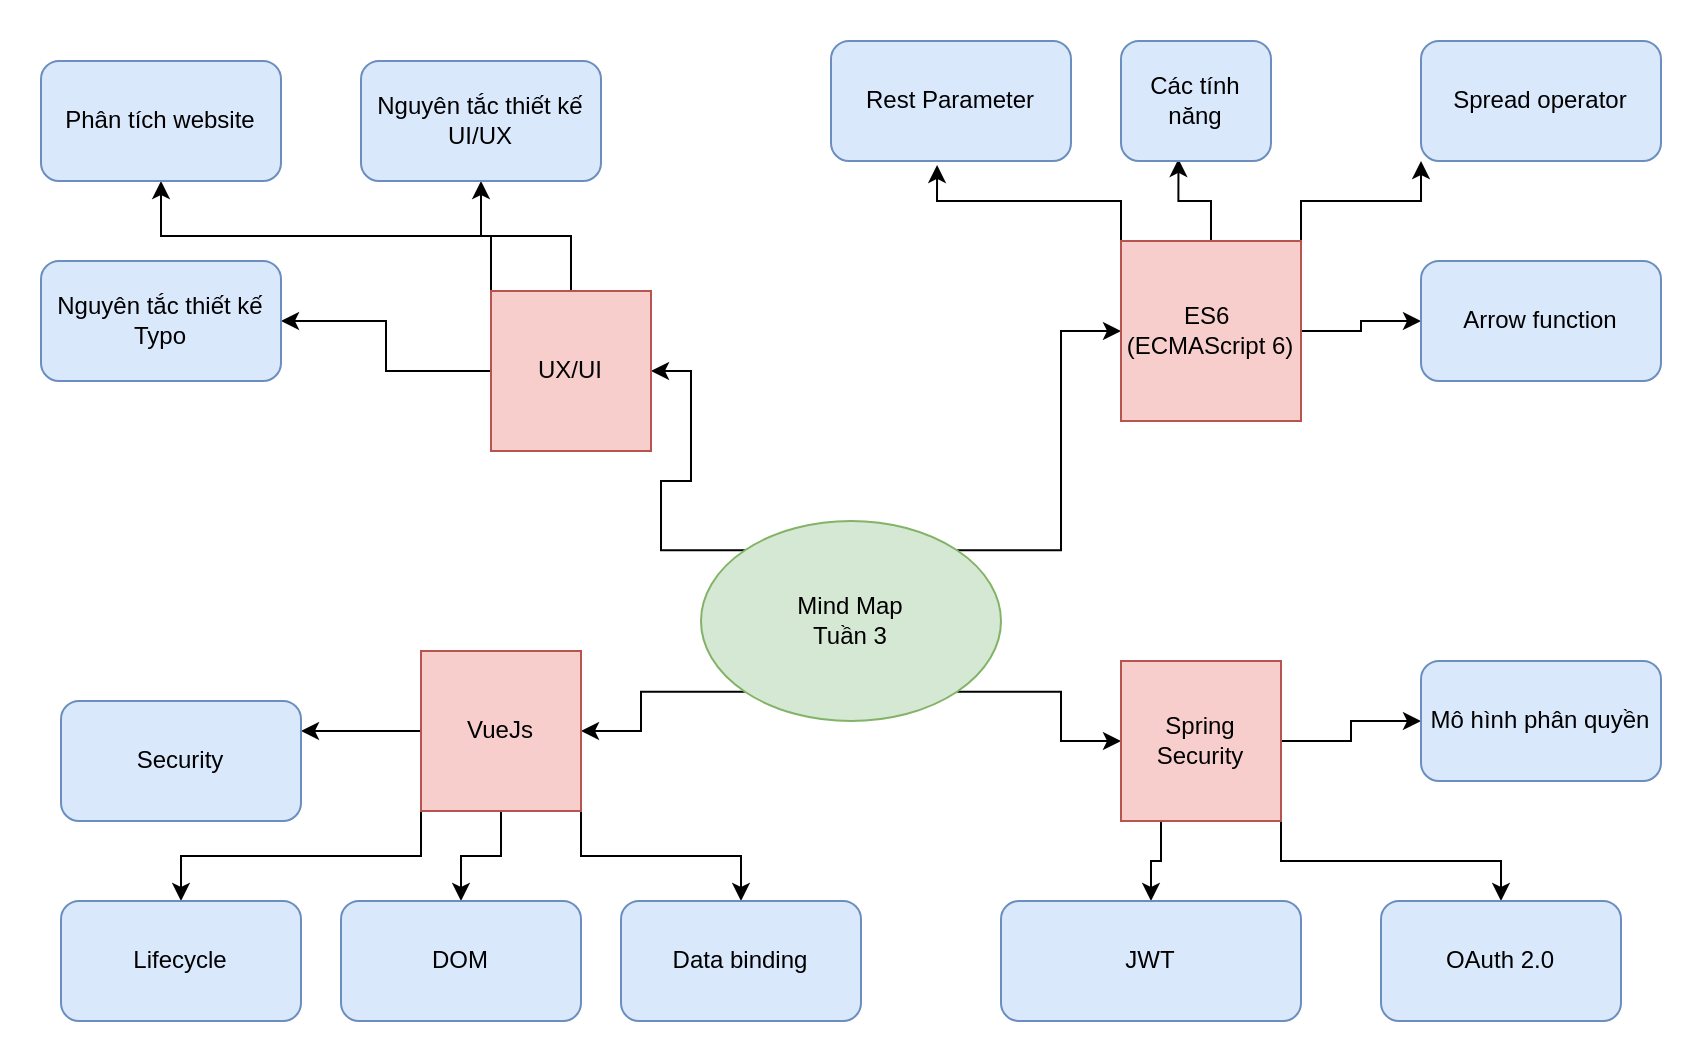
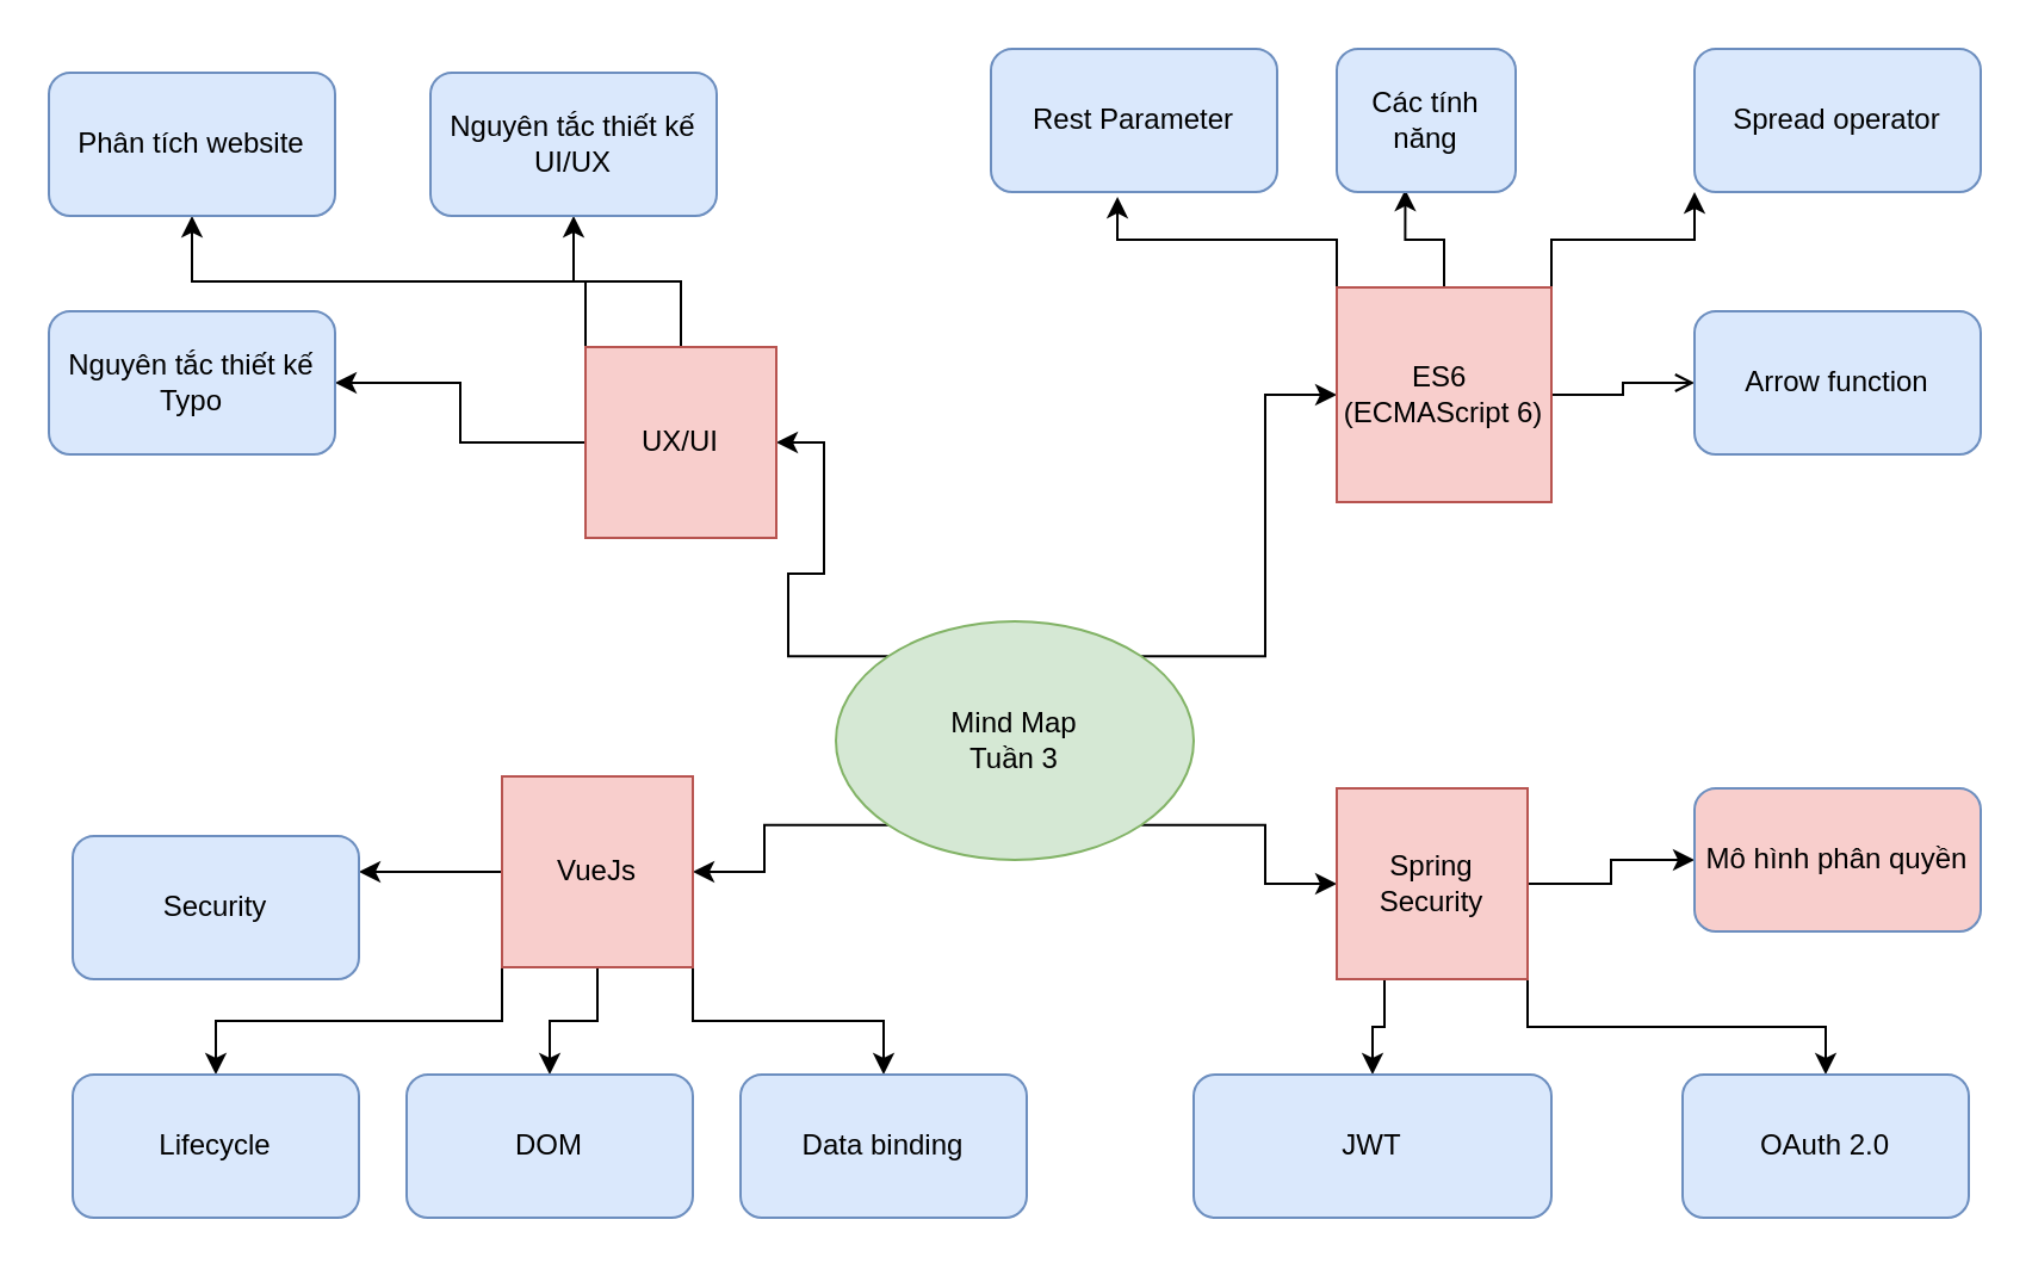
  <mxCell id="0" />
  <mxCell id="1" parent="0" />
  <mxCell id="2" style="edgeStyle=orthogonalEdgeStyle;rounded=0;orthogonalLoop=1;jettySize=auto;html=1;exitX=0;exitY=1;exitDx=0;exitDy=0;entryX=1;entryY=0.5;entryDx=0;entryDy=0;" parent="1" source="6" target="19" edge="1"><mxGeometry relative="1" as="geometry" /></mxCell>
  <mxCell id="3" style="edgeStyle=orthogonalEdgeStyle;rounded=0;orthogonalLoop=1;jettySize=auto;html=1;exitX=1;exitY=1;exitDx=0;exitDy=0;entryX=0;entryY=0.5;entryDx=0;entryDy=0;" parent="1" source="6" target="14" edge="1"><mxGeometry relative="1" as="geometry" /></mxCell>
  <mxCell id="4" style="edgeStyle=orthogonalEdgeStyle;rounded=0;orthogonalLoop=1;jettySize=auto;html=1;exitX=1;exitY=0;exitDx=0;exitDy=0;entryX=0;entryY=0.5;entryDx=0;entryDy=0;" parent="1" source="6" target="24" edge="1"><mxGeometry relative="1" as="geometry" /></mxCell>
  <mxCell id="5" style="edgeStyle=orthogonalEdgeStyle;rounded=0;orthogonalLoop=1;jettySize=auto;html=1;exitX=0;exitY=0;exitDx=0;exitDy=0;entryX=1;entryY=0.5;entryDx=0;entryDy=0;" parent="1" source="6" target="10" edge="1"><mxGeometry relative="1" as="geometry" /></mxCell>
  <mxCell id="6" value="Mind Map&lt;br&gt;Tuần 3" style="ellipse;whiteSpace=wrap;html=1;fillColor=#d5e8d4;strokeColor=#82b366;" parent="1" vertex="1"><mxGeometry x="350" y="260" width="150" height="100" as="geometry" /></mxCell>
  <mxCell id="7" style="edgeStyle=orthogonalEdgeStyle;rounded=0;orthogonalLoop=1;jettySize=auto;html=1;exitX=0.5;exitY=0;exitDx=0;exitDy=0;" edge="1" parent="1" source="10" target="25"><mxGeometry relative="1" as="geometry" /></mxCell>
  <mxCell id="8" style="edgeStyle=orthogonalEdgeStyle;rounded=0;orthogonalLoop=1;jettySize=auto;html=1;exitX=0;exitY=0;exitDx=0;exitDy=0;" edge="1" parent="1" source="10" target="27"><mxGeometry relative="1" as="geometry" /></mxCell>
  <mxCell id="9" style="edgeStyle=orthogonalEdgeStyle;rounded=0;orthogonalLoop=1;jettySize=auto;html=1;exitX=0;exitY=0.5;exitDx=0;exitDy=0;entryX=1;entryY=0.5;entryDx=0;entryDy=0;" edge="1" parent="1" source="10" target="26"><mxGeometry relative="1" as="geometry" /></mxCell>
  <mxCell id="10" value="UX/UI" style="whiteSpace=wrap;html=1;aspect=fixed;fillColor=#f8cecc;strokeColor=#b85450;" parent="1" vertex="1"><mxGeometry x="245" y="145" width="80" height="80" as="geometry" /></mxCell>
  <mxCell id="11" style="edgeStyle=orthogonalEdgeStyle;rounded=0;orthogonalLoop=1;jettySize=auto;html=1;exitX=0.25;exitY=1;exitDx=0;exitDy=0;entryX=0.5;entryY=0;entryDx=0;entryDy=0;" edge="1" parent="1" source="14" target="38"><mxGeometry relative="1" as="geometry" /></mxCell>
  <mxCell id="12" style="edgeStyle=orthogonalEdgeStyle;rounded=0;orthogonalLoop=1;jettySize=auto;html=1;exitX=1;exitY=0.5;exitDx=0;exitDy=0;" edge="1" parent="1" source="14" target="37"><mxGeometry relative="1" as="geometry" /></mxCell>
  <mxCell id="13" style="edgeStyle=orthogonalEdgeStyle;rounded=0;orthogonalLoop=1;jettySize=auto;html=1;exitX=1;exitY=1;exitDx=0;exitDy=0;entryX=0.5;entryY=0;entryDx=0;entryDy=0;" edge="1" parent="1" source="14" target="36"><mxGeometry relative="1" as="geometry" /></mxCell>
  <mxCell id="14" value="Spring Security" style="whiteSpace=wrap;html=1;aspect=fixed;fillColor=#f8cecc;strokeColor=#b85450;" parent="1" vertex="1"><mxGeometry x="560" y="330" width="80" height="80" as="geometry" /></mxCell>
  <mxCell id="15" style="edgeStyle=orthogonalEdgeStyle;rounded=0;orthogonalLoop=1;jettySize=auto;html=1;exitX=0;exitY=0.5;exitDx=0;exitDy=0;entryX=1;entryY=0.25;entryDx=0;entryDy=0;" edge="1" parent="1" source="19" target="35"><mxGeometry relative="1" as="geometry" /></mxCell>
  <mxCell id="16" style="edgeStyle=orthogonalEdgeStyle;rounded=0;orthogonalLoop=1;jettySize=auto;html=1;exitX=0;exitY=1;exitDx=0;exitDy=0;" edge="1" parent="1" source="19" target="34"><mxGeometry relative="1" as="geometry" /></mxCell>
  <mxCell id="17" style="edgeStyle=orthogonalEdgeStyle;rounded=0;orthogonalLoop=1;jettySize=auto;html=1;exitX=0.5;exitY=1;exitDx=0;exitDy=0;entryX=0.5;entryY=0;entryDx=0;entryDy=0;" edge="1" parent="1" source="19" target="33"><mxGeometry relative="1" as="geometry" /></mxCell>
  <mxCell id="18" style="edgeStyle=orthogonalEdgeStyle;rounded=0;orthogonalLoop=1;jettySize=auto;html=1;exitX=1;exitY=1;exitDx=0;exitDy=0;entryX=0.5;entryY=0;entryDx=0;entryDy=0;" edge="1" parent="1" source="19" target="32"><mxGeometry relative="1" as="geometry" /></mxCell>
  <mxCell id="19" value="VueJs" style="whiteSpace=wrap;html=1;aspect=fixed;fillColor=#f8cecc;strokeColor=#b85450;" parent="1" vertex="1"><mxGeometry x="210" y="325" width="80" height="80" as="geometry" /></mxCell>
  <mxCell id="20" style="edgeStyle=orthogonalEdgeStyle;rounded=0;orthogonalLoop=1;jettySize=auto;html=1;exitX=1;exitY=0;exitDx=0;exitDy=0;entryX=0;entryY=1;entryDx=0;entryDy=0;" edge="1" parent="1" source="24" target="30"><mxGeometry relative="1" as="geometry" /></mxCell>
  <mxCell id="21" style="edgeStyle=orthogonalEdgeStyle;rounded=0;orthogonalLoop=1;jettySize=auto;html=1;exitX=0.5;exitY=0;exitDx=0;exitDy=0;entryX=0.383;entryY=0.983;entryDx=0;entryDy=0;entryPerimeter=0;" edge="1" parent="1" source="24" target="31"><mxGeometry relative="1" as="geometry" /></mxCell>
  <mxCell id="22" style="edgeStyle=orthogonalEdgeStyle;rounded=0;orthogonalLoop=1;jettySize=auto;html=1;exitX=0;exitY=0;exitDx=0;exitDy=0;entryX=0.442;entryY=1.033;entryDx=0;entryDy=0;entryPerimeter=0;" edge="1" parent="1" source="24" target="28"><mxGeometry relative="1" as="geometry" /></mxCell>
- <mxCell id="23" style="edgeStyle=orthogonalEdgeStyle;rounded=0;orthogonalLoop=1;jettySize=auto;html=1;exitX=1;exitY=0.5;exitDx=0;exitDy=0;" edge="1" parent="1" source="24" target="29"><mxGeometry relative="1" as="geometry" /></mxCell>
+ <mxCell id="23" style="edgeStyle=orthogonalEdgeStyle;rounded=0;orthogonalLoop=1;jettySize=auto;html=1;exitX=1;exitY=0.5;exitDx=0;exitDy=0;endArrow=open;" edge="1" parent="1" source="24" target="29"><mxGeometry relative="1" as="geometry" /></mxCell>
  <mxCell id="24" value="ES6&amp;nbsp; (ECMAScript 6)" style="whiteSpace=wrap;html=1;aspect=fixed;fillColor=#f8cecc;strokeColor=#b85450;" parent="1" vertex="1"><mxGeometry x="560" y="120" width="90" height="90" as="geometry" /></mxCell>
  <mxCell id="25" value="Nguyên tắc thiết kế UI/UX" style="rounded=1;whiteSpace=wrap;html=1;fillColor=#dae8fc;strokeColor=#6c8ebf;" vertex="1" parent="1"><mxGeometry x="180" y="30" width="120" height="60" as="geometry" /></mxCell>
  <mxCell id="26" value="Nguyên tắc thiết kế Typo" style="rounded=1;whiteSpace=wrap;html=1;fillColor=#dae8fc;strokeColor=#6c8ebf;" vertex="1" parent="1"><mxGeometry x="20" y="130" width="120" height="60" as="geometry" /></mxCell>
  <mxCell id="27" value="Phân tích website" style="rounded=1;whiteSpace=wrap;html=1;fillColor=#dae8fc;strokeColor=#6c8ebf;" vertex="1" parent="1"><mxGeometry x="20" y="30" width="120" height="60" as="geometry" /></mxCell>
  <mxCell id="28" value="Rest Parameter" style="rounded=1;whiteSpace=wrap;html=1;fillColor=#dae8fc;strokeColor=#6c8ebf;" vertex="1" parent="1"><mxGeometry x="415" y="20" width="120" height="60" as="geometry" /></mxCell>
  <mxCell id="29" value="Arrow function" style="rounded=1;whiteSpace=wrap;html=1;fillColor=#dae8fc;strokeColor=#6c8ebf;" vertex="1" parent="1"><mxGeometry x="710" y="130" width="120" height="60" as="geometry" /></mxCell>
  <mxCell id="30" value="Spread operator" style="rounded=1;whiteSpace=wrap;html=1;fillColor=#dae8fc;strokeColor=#6c8ebf;" vertex="1" parent="1"><mxGeometry x="710" y="20" width="120" height="60" as="geometry" /></mxCell>
  <mxCell id="31" value="Các tính năng" style="rounded=1;whiteSpace=wrap;html=1;fillColor=#dae8fc;strokeColor=#6c8ebf;" vertex="1" parent="1"><mxGeometry x="560" y="20" width="75" height="60" as="geometry" /></mxCell>
  <mxCell id="32" value="Data binding" style="rounded=1;whiteSpace=wrap;html=1;fillColor=#dae8fc;strokeColor=#6c8ebf;" vertex="1" parent="1"><mxGeometry x="310" y="450" width="120" height="60" as="geometry" /></mxCell>
  <mxCell id="33" value="DOM" style="rounded=1;whiteSpace=wrap;html=1;fillColor=#dae8fc;strokeColor=#6c8ebf;" vertex="1" parent="1"><mxGeometry x="170" y="450" width="120" height="60" as="geometry" /></mxCell>
  <mxCell id="34" value="Lifecycle" style="rounded=1;whiteSpace=wrap;html=1;fillColor=#dae8fc;strokeColor=#6c8ebf;" vertex="1" parent="1"><mxGeometry x="30" y="450" width="120" height="60" as="geometry" /></mxCell>
  <mxCell id="35" value="Security" style="rounded=1;whiteSpace=wrap;html=1;fillColor=#dae8fc;strokeColor=#6c8ebf;" vertex="1" parent="1"><mxGeometry x="30" y="350" width="120" height="60" as="geometry" /></mxCell>
- <mxCell id="36" value="OAuth 2.0" style="rounded=1;whiteSpace=wrap;html=1;fillColor=#dae8fc;strokeColor=#6c8ebf;" vertex="1" parent="1"><mxGeometry x="690" y="450" width="120" height="60" as="geometry" /></mxCell>
- <mxCell id="37" value="Mô hình phân quyền" style="rounded=1;whiteSpace=wrap;html=1;fillColor=#dae8fc;strokeColor=#6c8ebf;" vertex="1" parent="1"><mxGeometry x="710" y="330" width="120" height="60" as="geometry" /></mxCell>
+ <mxCell id="36" value="OAuth 2.0" style="rounded=1;whiteSpace=wrap;html=1;fillColor=#dae8fc;strokeColor=#6c8ebf;" vertex="1" parent="1"><mxGeometry x="705" y="450" width="120" height="60" as="geometry" /></mxCell>
+ <mxCell id="37" value="Mô hình phân quyền" style="rounded=1;whiteSpace=wrap;html=1;fillColor=#f8cecc;strokeColor=#6c8ebf;" vertex="1" parent="1"><mxGeometry x="710" y="330" width="120" height="60" as="geometry" /></mxCell>
  <mxCell id="38" value="JWT" style="rounded=1;whiteSpace=wrap;html=1;fillColor=#dae8fc;strokeColor=#6c8ebf;" vertex="1" parent="1"><mxGeometry x="500" y="450" width="150" height="60" as="geometry" /></mxCell>
